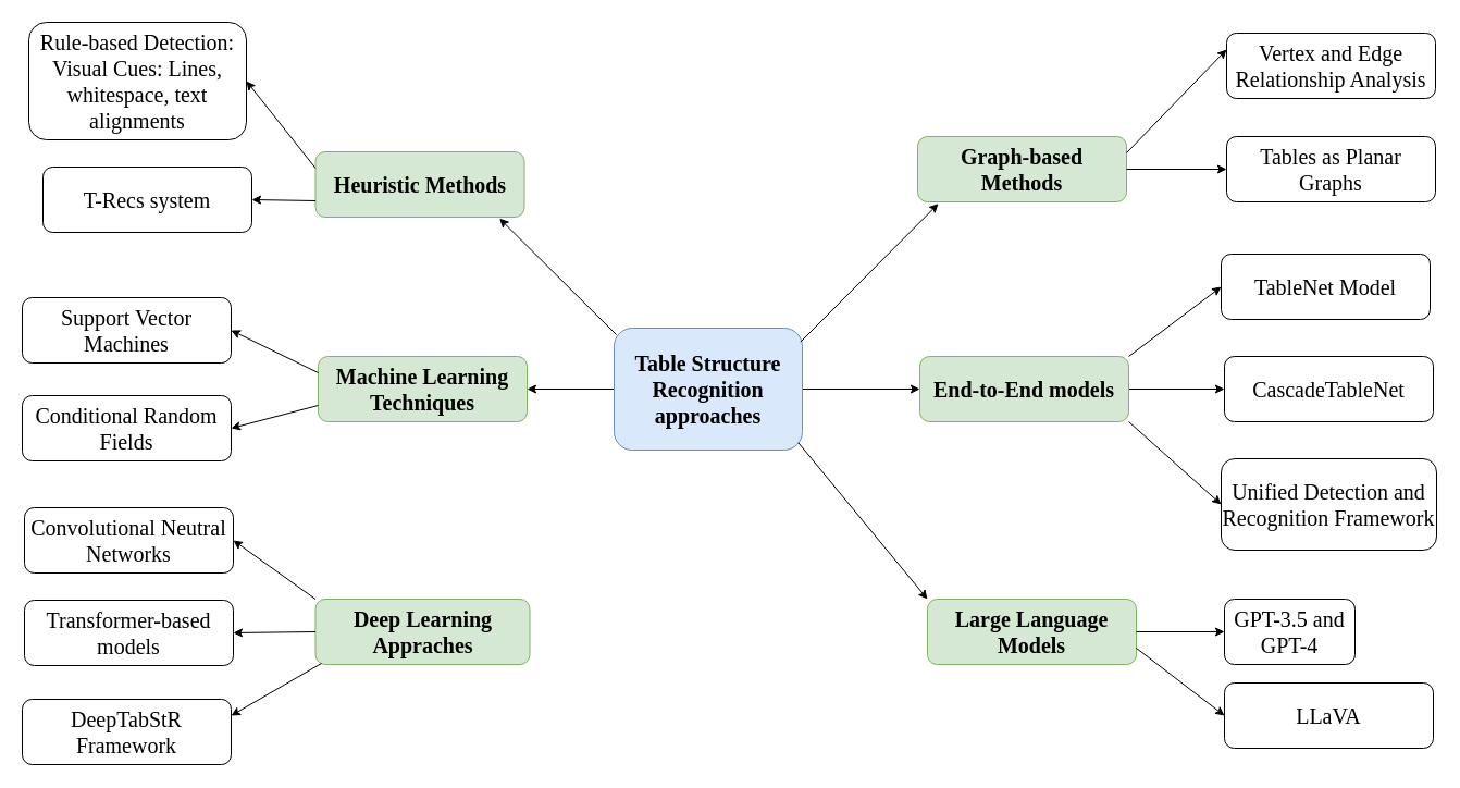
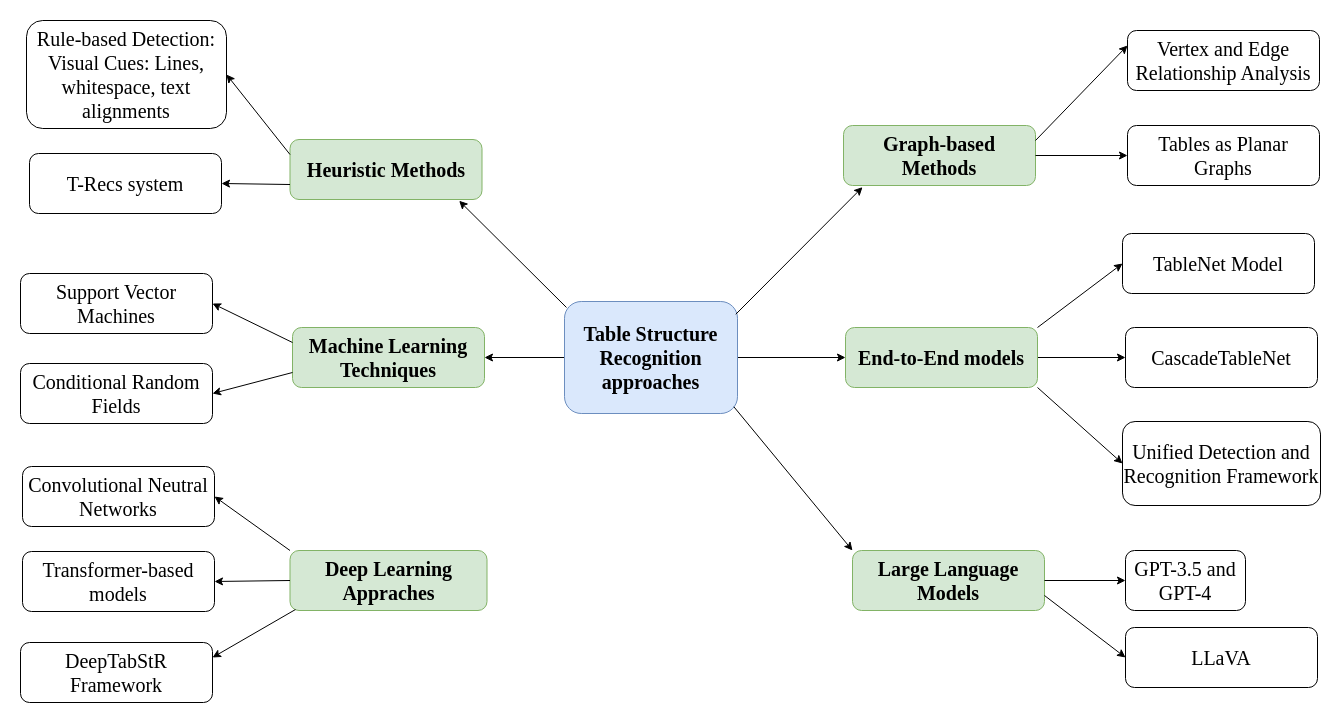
  <mxCell id="0" />
  <mxCell id="1" parent="0" />
  <mxCell id="2" style="edgeStyle=orthogonalEdgeStyle;rounded=0;orthogonalLoop=1;jettySize=auto;html=1;entryX=1;entryY=0.5;entryDx=0;entryDy=0;fontSize=20;" parent="1" source="4" target="6" edge="1"><mxGeometry relative="1" as="geometry" /></mxCell>
  <mxCell id="3" style="edgeStyle=orthogonalEdgeStyle;rounded=0;orthogonalLoop=1;jettySize=auto;html=1;entryX=0;entryY=0.5;entryDx=0;entryDy=0;fontSize=20;" parent="1" source="4" target="10" edge="1"><mxGeometry relative="1" as="geometry" /></mxCell>
  <mxCell id="4" value="Table Structure Recognition approaches" style="rounded=1;whiteSpace=wrap;html=1;fontFamily=Times New Roman;fontSize=20;fontStyle=1;fillColor=#dae8fc;strokeColor=#6c8ebf;" parent="1" vertex="1"><mxGeometry x="564" y="301" width="173" height="112" as="geometry" /></mxCell>
  <mxCell id="5" value="Heuristic Methods" style="rounded=1;whiteSpace=wrap;html=1;fontFamily=Times New Roman;fontSize=20;fontStyle=1;fillColor=#d5e8d4;strokeColor=#82b366;" parent="1" vertex="1"><mxGeometry x="289.5" y="139" width="192" height="60" as="geometry" /></mxCell>
  <mxCell id="6" value="Machine Learning Techniques" style="rounded=1;whiteSpace=wrap;html=1;fontFamily=Times New Roman;fontSize=20;fontStyle=1;fillColor=#d5e8d4;strokeColor=#82b366;" parent="1" vertex="1"><mxGeometry x="292" y="327" width="192" height="60" as="geometry" /></mxCell>
  <mxCell id="7" value="Deep Learning Appraches" style="rounded=1;whiteSpace=wrap;html=1;fontFamily=Times New Roman;fontSize=20;fontStyle=1;fillColor=#d5e8d4;strokeColor=#82b366;" parent="1" vertex="1"><mxGeometry x="289.5" y="550" width="197" height="60" as="geometry" /></mxCell>
  <mxCell id="8" value="Graph-based Methods" style="rounded=1;whiteSpace=wrap;html=1;fontFamily=Times New Roman;fontSize=20;fontStyle=1;fillColor=#d5e8d4;strokeColor=#82b366;" parent="1" vertex="1"><mxGeometry x="843" y="125" width="192" height="60" as="geometry" /></mxCell>
  <mxCell id="9" style="edgeStyle=orthogonalEdgeStyle;rounded=0;orthogonalLoop=1;jettySize=auto;html=1;entryX=0;entryY=0.5;entryDx=0;entryDy=0;fontSize=20;" parent="1" source="10" target="27" edge="1"><mxGeometry relative="1" as="geometry" /></mxCell>
  <mxCell id="10" value="End-to-End models" style="rounded=1;whiteSpace=wrap;html=1;fontFamily=Times New Roman;fontSize=20;fontStyle=1;fillColor=#d5e8d4;strokeColor=#82b366;" parent="1" vertex="1"><mxGeometry x="845" y="327" width="192" height="60" as="geometry" /></mxCell>
  <mxCell id="11" value="Large Language Models" style="rounded=1;whiteSpace=wrap;html=1;fontFamily=Times New Roman;fontSize=20;fontStyle=1;fillColor=#d5e8d4;strokeColor=#82b366;" parent="1" vertex="1"><mxGeometry x="852" y="550" width="192" height="60" as="geometry" /></mxCell>
  <mxCell id="12" value="Rule-based Detection: Visual Cues: Lines, whitespace, text alignments" style="rounded=1;whiteSpace=wrap;html=1;fontFamily=Times New Roman;fontSize=20;fontStyle=0" parent="1" vertex="1"><mxGeometry x="26" y="20" width="200" height="108" as="geometry" /></mxCell>
- <mxCell id="13" value="&lt;span style=&quot;font-weight: normal;&quot;&gt;T-Recs system&lt;/span&gt;" style="rounded=1;whiteSpace=wrap;html=1;fontFamily=Times New Roman;fontSize=20;fontStyle=1" parent="1" vertex="1"><mxGeometry x="39" y="153" width="192" height="60" as="geometry" /></mxCell>
+ <mxCell id="13" value="&lt;span style=&quot;font-weight: normal;&quot;&gt;T-Recs system&lt;/span&gt;" style="rounded=1;whiteSpace=wrap;html=1;fontFamily=Times New Roman;fontSize=20;fontStyle=1" parent="1" vertex="1"><mxGeometry x="29" y="153" width="192" height="60" as="geometry" /></mxCell>
  <mxCell id="14" value="Support Vector Machines" style="rounded=1;whiteSpace=wrap;html=1;fontFamily=Times New Roman;fontSize=20;fontStyle=0" parent="1" vertex="1"><mxGeometry x="20" y="273" width="192" height="60" as="geometry" /></mxCell>
  <mxCell id="15" value="Conditional Random Fields" style="rounded=1;whiteSpace=wrap;html=1;fontFamily=Times New Roman;fontSize=20;fontStyle=0" parent="1" vertex="1"><mxGeometry x="20" y="363" width="192" height="60" as="geometry" /></mxCell>
  <mxCell id="16" value="Convolutional Neutral Networks" style="rounded=1;whiteSpace=wrap;html=1;fontFamily=Times New Roman;fontSize=20;fontStyle=0" parent="1" vertex="1"><mxGeometry x="22" y="466" width="192" height="60" as="geometry" /></mxCell>
  <mxCell id="17" value="Transformer-based models" style="rounded=1;whiteSpace=wrap;html=1;fontFamily=Times New Roman;fontSize=20;fontStyle=0" parent="1" vertex="1"><mxGeometry x="22" y="551" width="192" height="60" as="geometry" /></mxCell>
  <mxCell id="18" value="&lt;span style=&quot;font-weight: normal;&quot;&gt;DeepTabStR Framework&lt;/span&gt;" style="rounded=1;whiteSpace=wrap;html=1;fontFamily=Times New Roman;fontSize=20;fontStyle=1" parent="1" vertex="1"><mxGeometry x="20" y="642" width="192" height="60" as="geometry" /></mxCell>
  <mxCell id="19" value="" style="endArrow=classic;html=1;rounded=0;entryX=1;entryY=0.5;entryDx=0;entryDy=0;exitX=0;exitY=0.25;exitDx=0;exitDy=0;fontSize=20;" parent="1" source="6" target="14" edge="1"><mxGeometry width="50" height="50" relative="1" as="geometry"><mxPoint x="380" y="334" as="sourcePoint" /><mxPoint x="430" y="284" as="targetPoint" /></mxGeometry></mxCell>
  <mxCell id="20" value="" style="endArrow=classic;html=1;rounded=0;entryX=1;entryY=0.5;entryDx=0;entryDy=0;exitX=0;exitY=0.25;exitDx=0;exitDy=0;fontSize=20;" parent="1" source="5" target="12" edge="1"><mxGeometry width="50" height="50" relative="1" as="geometry"><mxPoint x="314" y="321" as="sourcePoint" /><mxPoint x="243" y="266" as="targetPoint" /></mxGeometry></mxCell>
  <mxCell id="21" value="" style="endArrow=classic;html=1;rounded=0;entryX=1;entryY=0.5;entryDx=0;entryDy=0;exitX=0;exitY=0;exitDx=0;exitDy=0;fontSize=20;" parent="1" source="7" target="16" edge="1"><mxGeometry width="50" height="50" relative="1" as="geometry"><mxPoint x="302" y="411" as="sourcePoint" /><mxPoint x="231" y="356" as="targetPoint" /></mxGeometry></mxCell>
  <mxCell id="22" value="" style="endArrow=classic;html=1;rounded=0;entryX=1;entryY=0.25;entryDx=0;entryDy=0;fontSize=20;" parent="1" edge="1" target="18"><mxGeometry width="50" height="50" relative="1" as="geometry"><mxPoint x="295" y="609" as="sourcePoint" /><mxPoint x="229" y="722" as="targetPoint" /></mxGeometry></mxCell>
  <mxCell id="23" value="" style="endArrow=classic;html=1;rounded=0;entryX=0.881;entryY=1.021;entryDx=0;entryDy=0;entryPerimeter=0;fontSize=20;" parent="1" target="5" edge="1"><mxGeometry width="50" height="50" relative="1" as="geometry"><mxPoint x="566" y="307" as="sourcePoint" /><mxPoint x="253" y="276" as="targetPoint" /></mxGeometry></mxCell>
  <mxCell id="24" value="Vertex and Edge Relationship Analysis" style="rounded=1;whiteSpace=wrap;html=1;fontFamily=Times New Roman;fontSize=20;fontStyle=0" parent="1" vertex="1"><mxGeometry x="1127" y="30" width="192" height="60" as="geometry" /></mxCell>
  <mxCell id="25" value="Tables as Planar Graphs" style="rounded=1;whiteSpace=wrap;html=1;fontFamily=Times New Roman;fontSize=20;fontStyle=0" parent="1" vertex="1"><mxGeometry x="1127" y="125" width="192" height="60" as="geometry" /></mxCell>
  <mxCell id="26" value="TableNet Model" style="rounded=1;whiteSpace=wrap;html=1;fontFamily=Times New Roman;fontSize=20;fontStyle=0" parent="1" vertex="1"><mxGeometry x="1122" y="233" width="192" height="60" as="geometry" /></mxCell>
  <mxCell id="27" value="CascadeTableNet" style="rounded=1;whiteSpace=wrap;html=1;fontFamily=Times New Roman;fontSize=20;fontStyle=0" parent="1" vertex="1"><mxGeometry x="1125" y="327" width="192" height="60" as="geometry" /></mxCell>
  <mxCell id="28" value="&lt;span style=&quot;font-weight: normal;&quot;&gt;Unified Detection and Recognition Framework&lt;/span&gt;" style="rounded=1;whiteSpace=wrap;html=1;fontFamily=Times New Roman;fontSize=20;fontStyle=1" parent="1" vertex="1"><mxGeometry x="1122" y="421" width="198" height="84" as="geometry" /></mxCell>
  <mxCell id="29" value="GPT-3.5 and GPT-4" style="rounded=1;whiteSpace=wrap;html=1;fontFamily=Times New Roman;fontSize=20;fontStyle=0" parent="1" vertex="1"><mxGeometry x="1125" y="550" width="120" height="60" as="geometry" /></mxCell>
  <mxCell id="30" value="LLaVA" style="rounded=1;whiteSpace=wrap;html=1;fontFamily=Times New Roman;fontSize=20;fontStyle=0" parent="1" vertex="1"><mxGeometry x="1125" y="627" width="192" height="60" as="geometry" /></mxCell>
  <mxCell id="31" value="" style="endArrow=classic;html=1;rounded=0;entryX=1;entryY=0.5;entryDx=0;entryDy=0;fontSize=20;exitX=0;exitY=0.75;exitDx=0;exitDy=0;" parent="1" source="6" target="15" edge="1"><mxGeometry width="50" height="50" relative="1" as="geometry"><mxPoint x="292" y="387" as="sourcePoint" /><mxPoint x="233" y="282" as="targetPoint" /></mxGeometry></mxCell>
  <mxCell id="32" value="" style="endArrow=classic;html=1;rounded=0;entryX=0.099;entryY=1.027;entryDx=0;entryDy=0;exitX=0.99;exitY=0.114;exitDx=0;exitDy=0;entryPerimeter=0;fontSize=20;exitPerimeter=0;" parent="1" source="4" target="8" edge="1"><mxGeometry width="50" height="50" relative="1" as="geometry"><mxPoint x="574" y="311" as="sourcePoint" /><mxPoint x="473" y="88" as="targetPoint" /></mxGeometry></mxCell>
  <mxCell id="33" value="" style="endArrow=classic;html=1;rounded=0;entryX=0;entryY=0;entryDx=0;entryDy=0;fontSize=20;exitX=0.979;exitY=0.94;exitDx=0;exitDy=0;exitPerimeter=0;" parent="1" source="4" target="11" edge="1"><mxGeometry width="50" height="50" relative="1" as="geometry"><mxPoint x="737" y="413" as="sourcePoint" /><mxPoint x="872" y="89" as="targetPoint" /></mxGeometry></mxCell>
  <mxCell id="34" value="" style="endArrow=classic;html=1;rounded=0;entryX=0;entryY=0.5;entryDx=0;entryDy=0;exitX=1;exitY=0;exitDx=0;exitDy=0;fontSize=20;" parent="1" source="10" target="26" edge="1"><mxGeometry width="50" height="50" relative="1" as="geometry"><mxPoint x="757" y="321" as="sourcePoint" /><mxPoint x="882" y="99" as="targetPoint" /></mxGeometry></mxCell>
  <mxCell id="35" value="" style="endArrow=classic;html=1;rounded=0;entryX=0;entryY=0.5;entryDx=0;entryDy=0;exitX=1;exitY=1;exitDx=0;exitDy=0;fontSize=20;" parent="1" source="10" target="28" edge="1"><mxGeometry width="50" height="50" relative="1" as="geometry"><mxPoint x="767" y="331" as="sourcePoint" /><mxPoint x="892" y="109" as="targetPoint" /></mxGeometry></mxCell>
  <mxCell id="36" value="" style="endArrow=classic;html=1;rounded=0;entryX=0;entryY=0.5;entryDx=0;entryDy=0;exitX=1;exitY=0.5;exitDx=0;exitDy=0;fontSize=20;" parent="1" source="11" target="29" edge="1"><mxGeometry width="50" height="50" relative="1" as="geometry"><mxPoint x="777" y="341" as="sourcePoint" /><mxPoint x="902" y="119" as="targetPoint" /></mxGeometry></mxCell>
  <mxCell id="37" value="" style="endArrow=classic;html=1;rounded=0;entryX=0;entryY=0.5;entryDx=0;entryDy=0;exitX=1;exitY=0.75;exitDx=0;exitDy=0;fontSize=20;" parent="1" source="11" target="30" edge="1"><mxGeometry width="50" height="50" relative="1" as="geometry"><mxPoint x="787" y="351" as="sourcePoint" /><mxPoint x="912" y="129" as="targetPoint" /></mxGeometry></mxCell>
  <mxCell id="38" value="" style="endArrow=classic;html=1;rounded=0;entryX=0;entryY=0.25;entryDx=0;entryDy=0;exitX=1;exitY=0.25;exitDx=0;exitDy=0;fontSize=20;" parent="1" source="8" target="24" edge="1"><mxGeometry width="50" height="50" relative="1" as="geometry"><mxPoint x="797" y="361" as="sourcePoint" /><mxPoint x="922" y="139" as="targetPoint" /></mxGeometry></mxCell>
  <mxCell id="39" value="" style="endArrow=classic;html=1;rounded=0;entryX=0;entryY=0.5;entryDx=0;entryDy=0;exitX=1;exitY=0.5;exitDx=0;exitDy=0;fontSize=20;" parent="1" source="8" target="25" edge="1"><mxGeometry width="50" height="50" relative="1" as="geometry"><mxPoint x="807" y="371" as="sourcePoint" /><mxPoint x="932" y="149" as="targetPoint" /></mxGeometry></mxCell>
  <mxCell id="40" value="" style="endArrow=classic;html=1;rounded=0;exitX=0;exitY=0.5;exitDx=0;exitDy=0;entryX=1;entryY=0.5;entryDx=0;entryDy=0;" edge="1" parent="1" source="7" target="17"><mxGeometry width="50" height="50" relative="1" as="geometry"><mxPoint x="629" y="372" as="sourcePoint" /><mxPoint x="679" y="322" as="targetPoint" /></mxGeometry></mxCell>
  <mxCell id="41" value="" style="endArrow=classic;html=1;rounded=0;exitX=0;exitY=0.75;exitDx=0;exitDy=0;entryX=1;entryY=0.5;entryDx=0;entryDy=0;" edge="1" parent="1" source="5" target="13"><mxGeometry width="50" height="50" relative="1" as="geometry"><mxPoint x="629" y="372" as="sourcePoint" /><mxPoint x="679" y="322" as="targetPoint" /></mxGeometry></mxCell>
